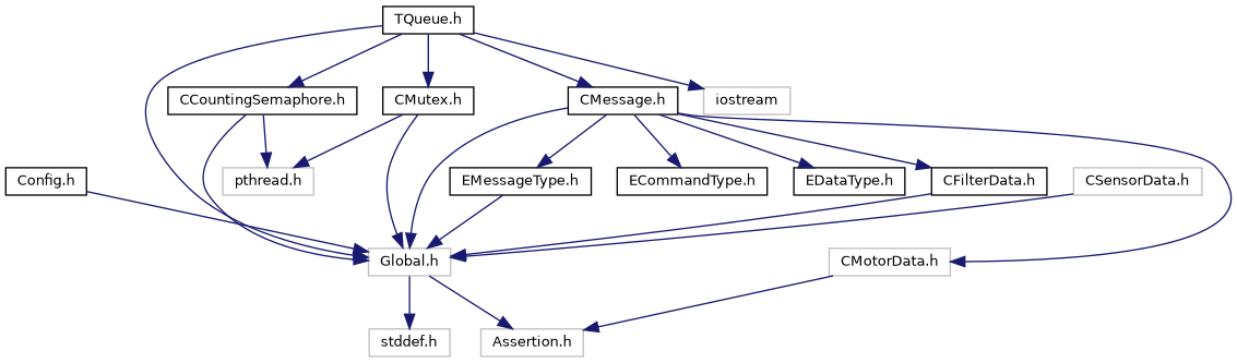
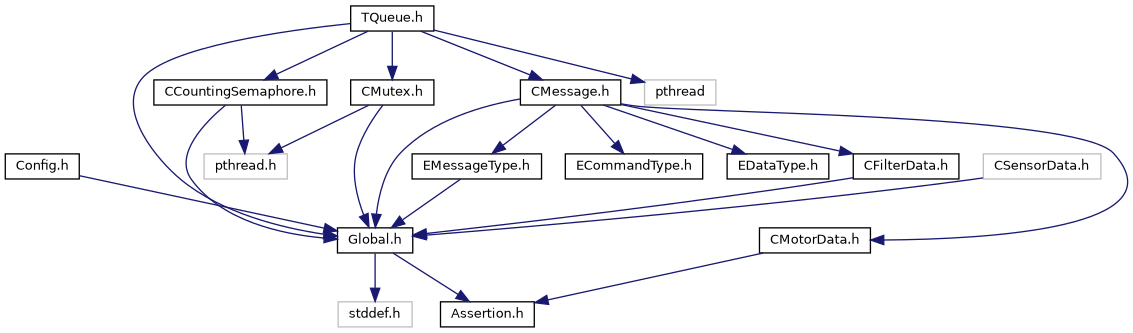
  digraph {
    node [color=black fillcolor=white fontname=Helvetica fontsize=10 shape=record style=filled]
    edge [color=midnightblue fontname=Helvetica fontsize=10 labelfontname=Helvetica labelfontsize=10 style=solid]
    n1 [height=0.2 label="Config.h" width=0.4]
-   n2 [color=grey75 height=0.2 label="Global.h" width=0.4]
+   n2 [height=0.2 label="Global.h" width=0.4]
    n3 [height=0.2 label="TQueue.h" width=0.4]
    n4 [height=0.2 label="CCountingSemaphore.h" width=0.4]
    n5 [height=0.2 label="CMutex.h" width=0.4]
    n6 [height=0.2 label="CMessage.h" width=0.4]
-   n7 [color=grey75 height=0.2 label=iostream width=0.4]
+   n7 [color=grey75 height=0.2 label=pthread width=0.4]
    n8 [color=grey75 height=0.2 label="stddef.h" width=0.4]
-   n9 [color=grey75 height=0.2 label="Assertion.h" width=0.4]
+   n9 [height=0.2 label="Assertion.h" width=0.4]
    n10 [color=grey75 height=0.2 label="pthread.h" width=0.4]
    n11 [height=0.2 label="EMessageType.h" width=0.4]
    n12 [height=0.2 label="ECommandType.h" width=0.4]
    n13 [height=0.2 label="EDataType.h" width=0.4]
    n14 [height=0.2 label="CFilterData.h" width=0.4]
-   n15 [color=grey75 height=0.2 label="CMotorData.h" width=0.4]
+   n15 [height=0.2 label="CMotorData.h" width=0.4]
    n16 [color=grey75 height=0.2 label="CSensorData.h" width=0.4]
    n1 -> n2
    n2 -> n8
    n2 -> n9
    n3 -> n2
    n3 -> n4
    n3 -> n5
    n3 -> n6
    n3 -> n7
    n4 -> n2
    n4 -> n10
    n5 -> n2
    n5 -> n10
    n6 -> n2
    n6 -> n11
    n6 -> n12
    n6 -> n13
    n6 -> n14
    n6 -> n15
    n11 -> n2
    n14 -> n2
    n15 -> n9
    n16 -> n2
  }
